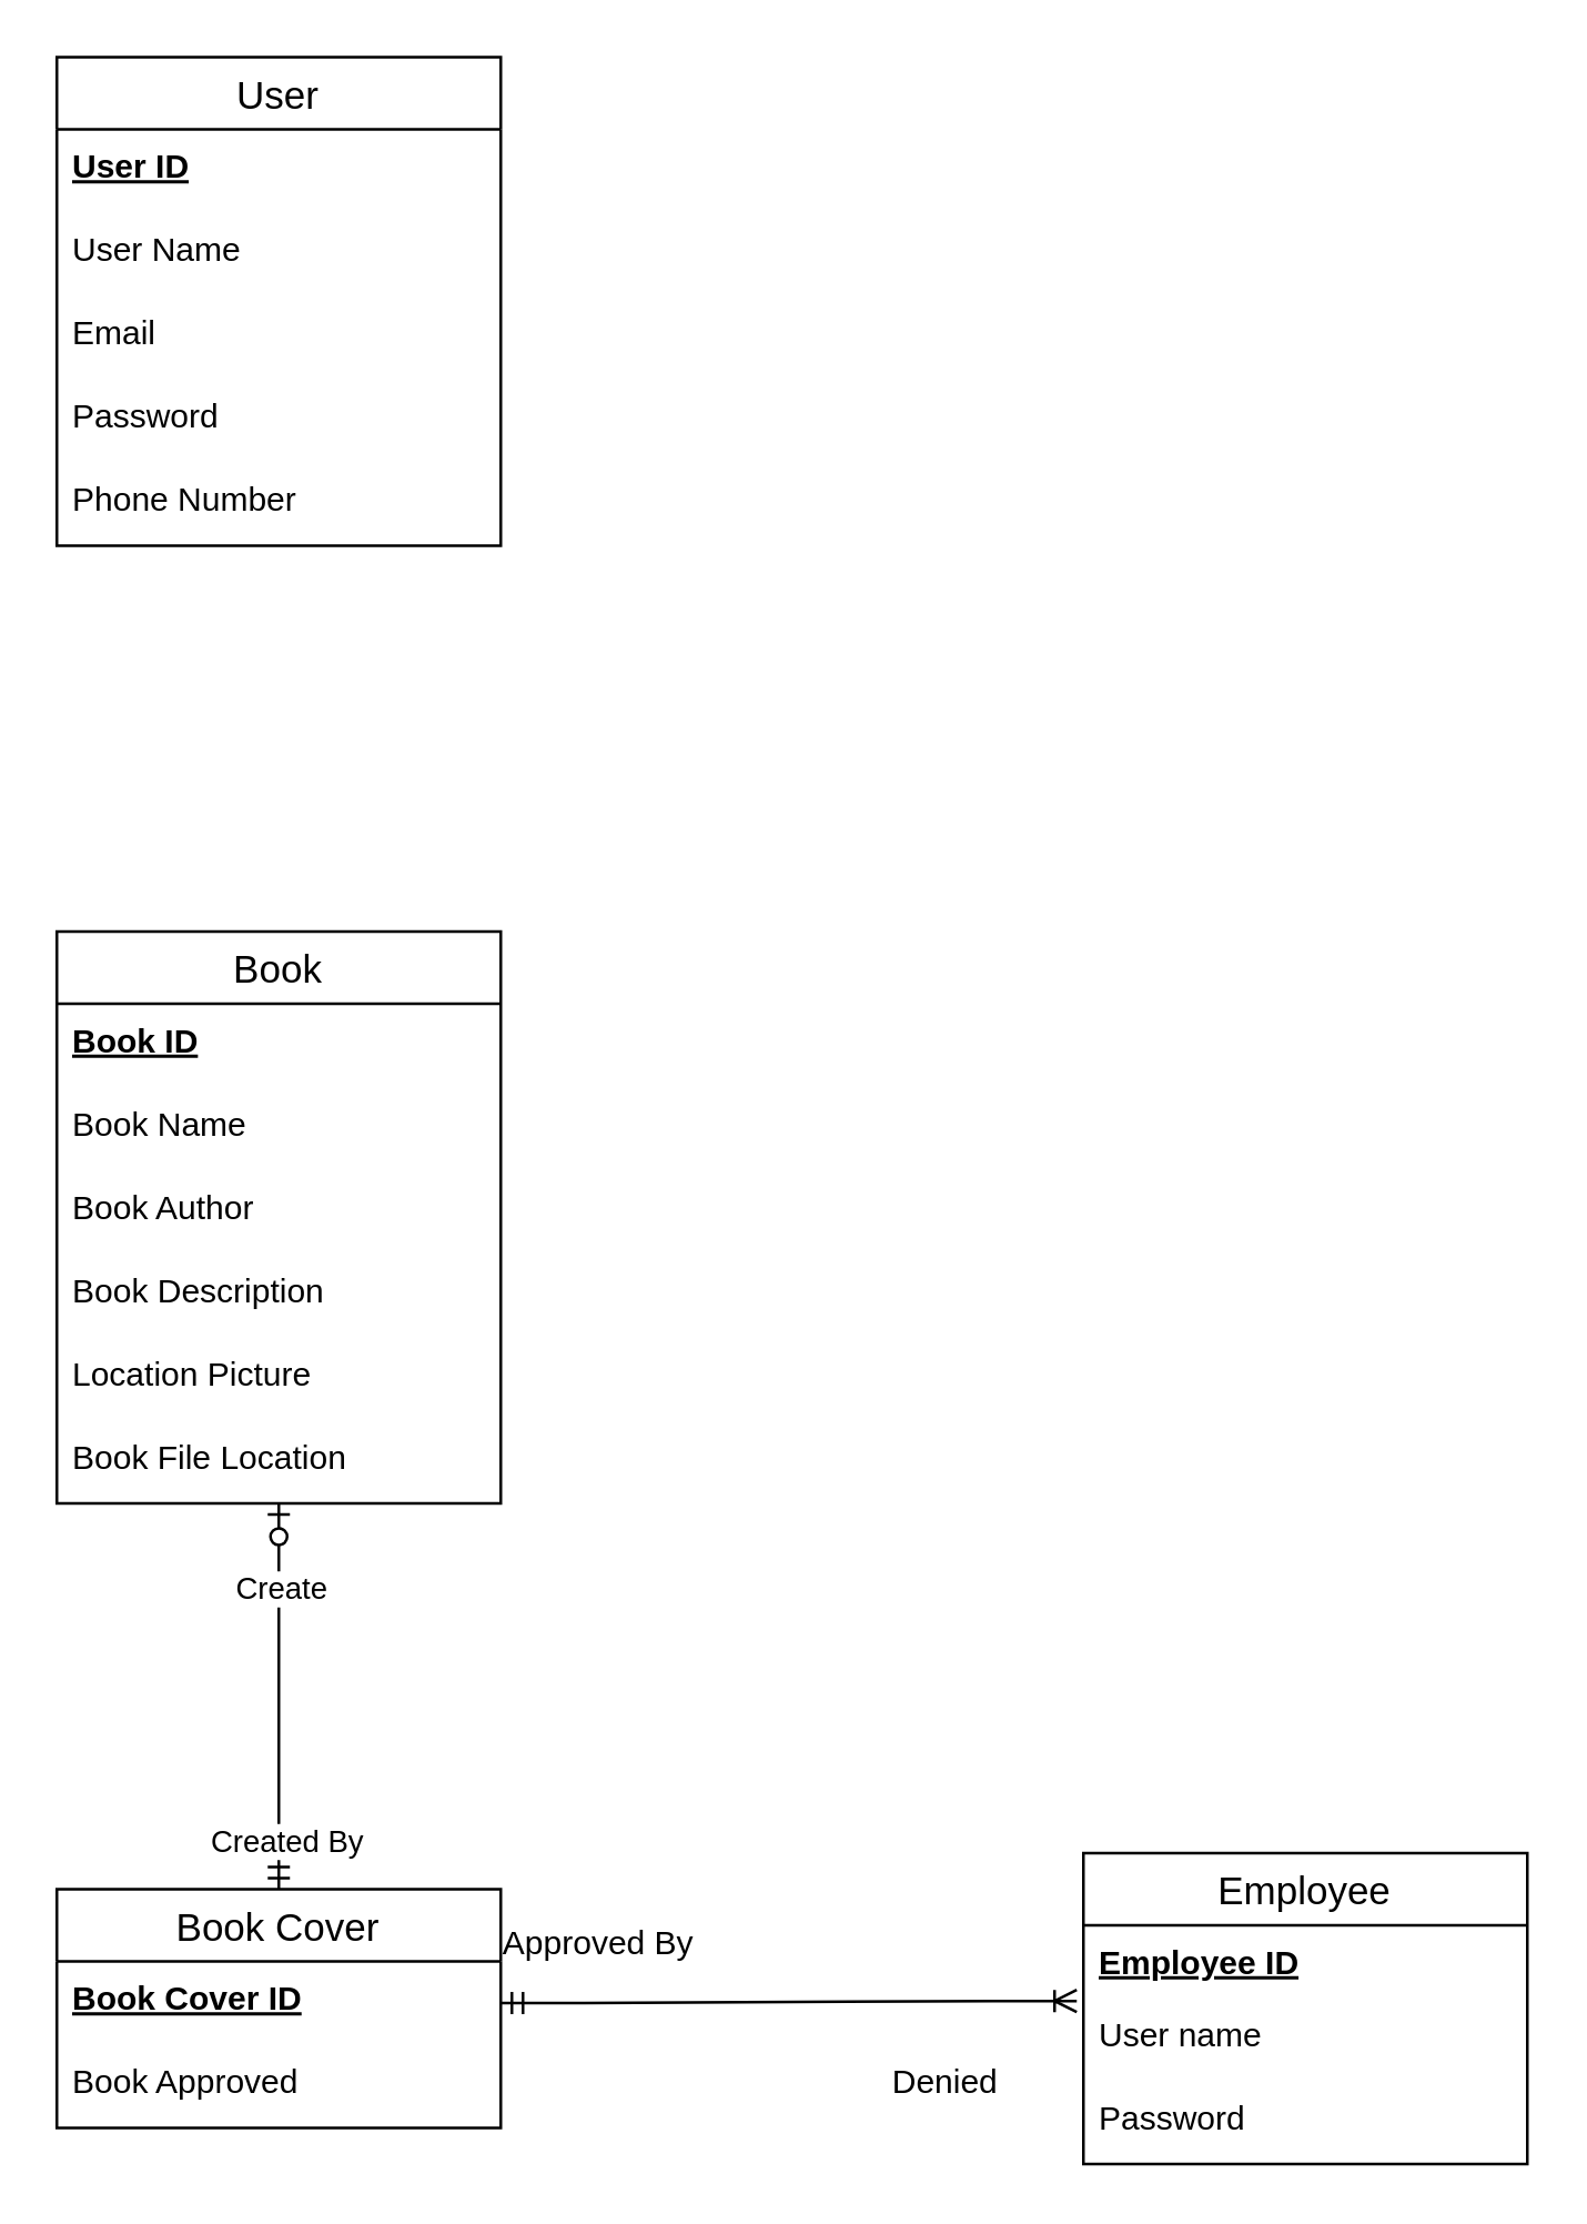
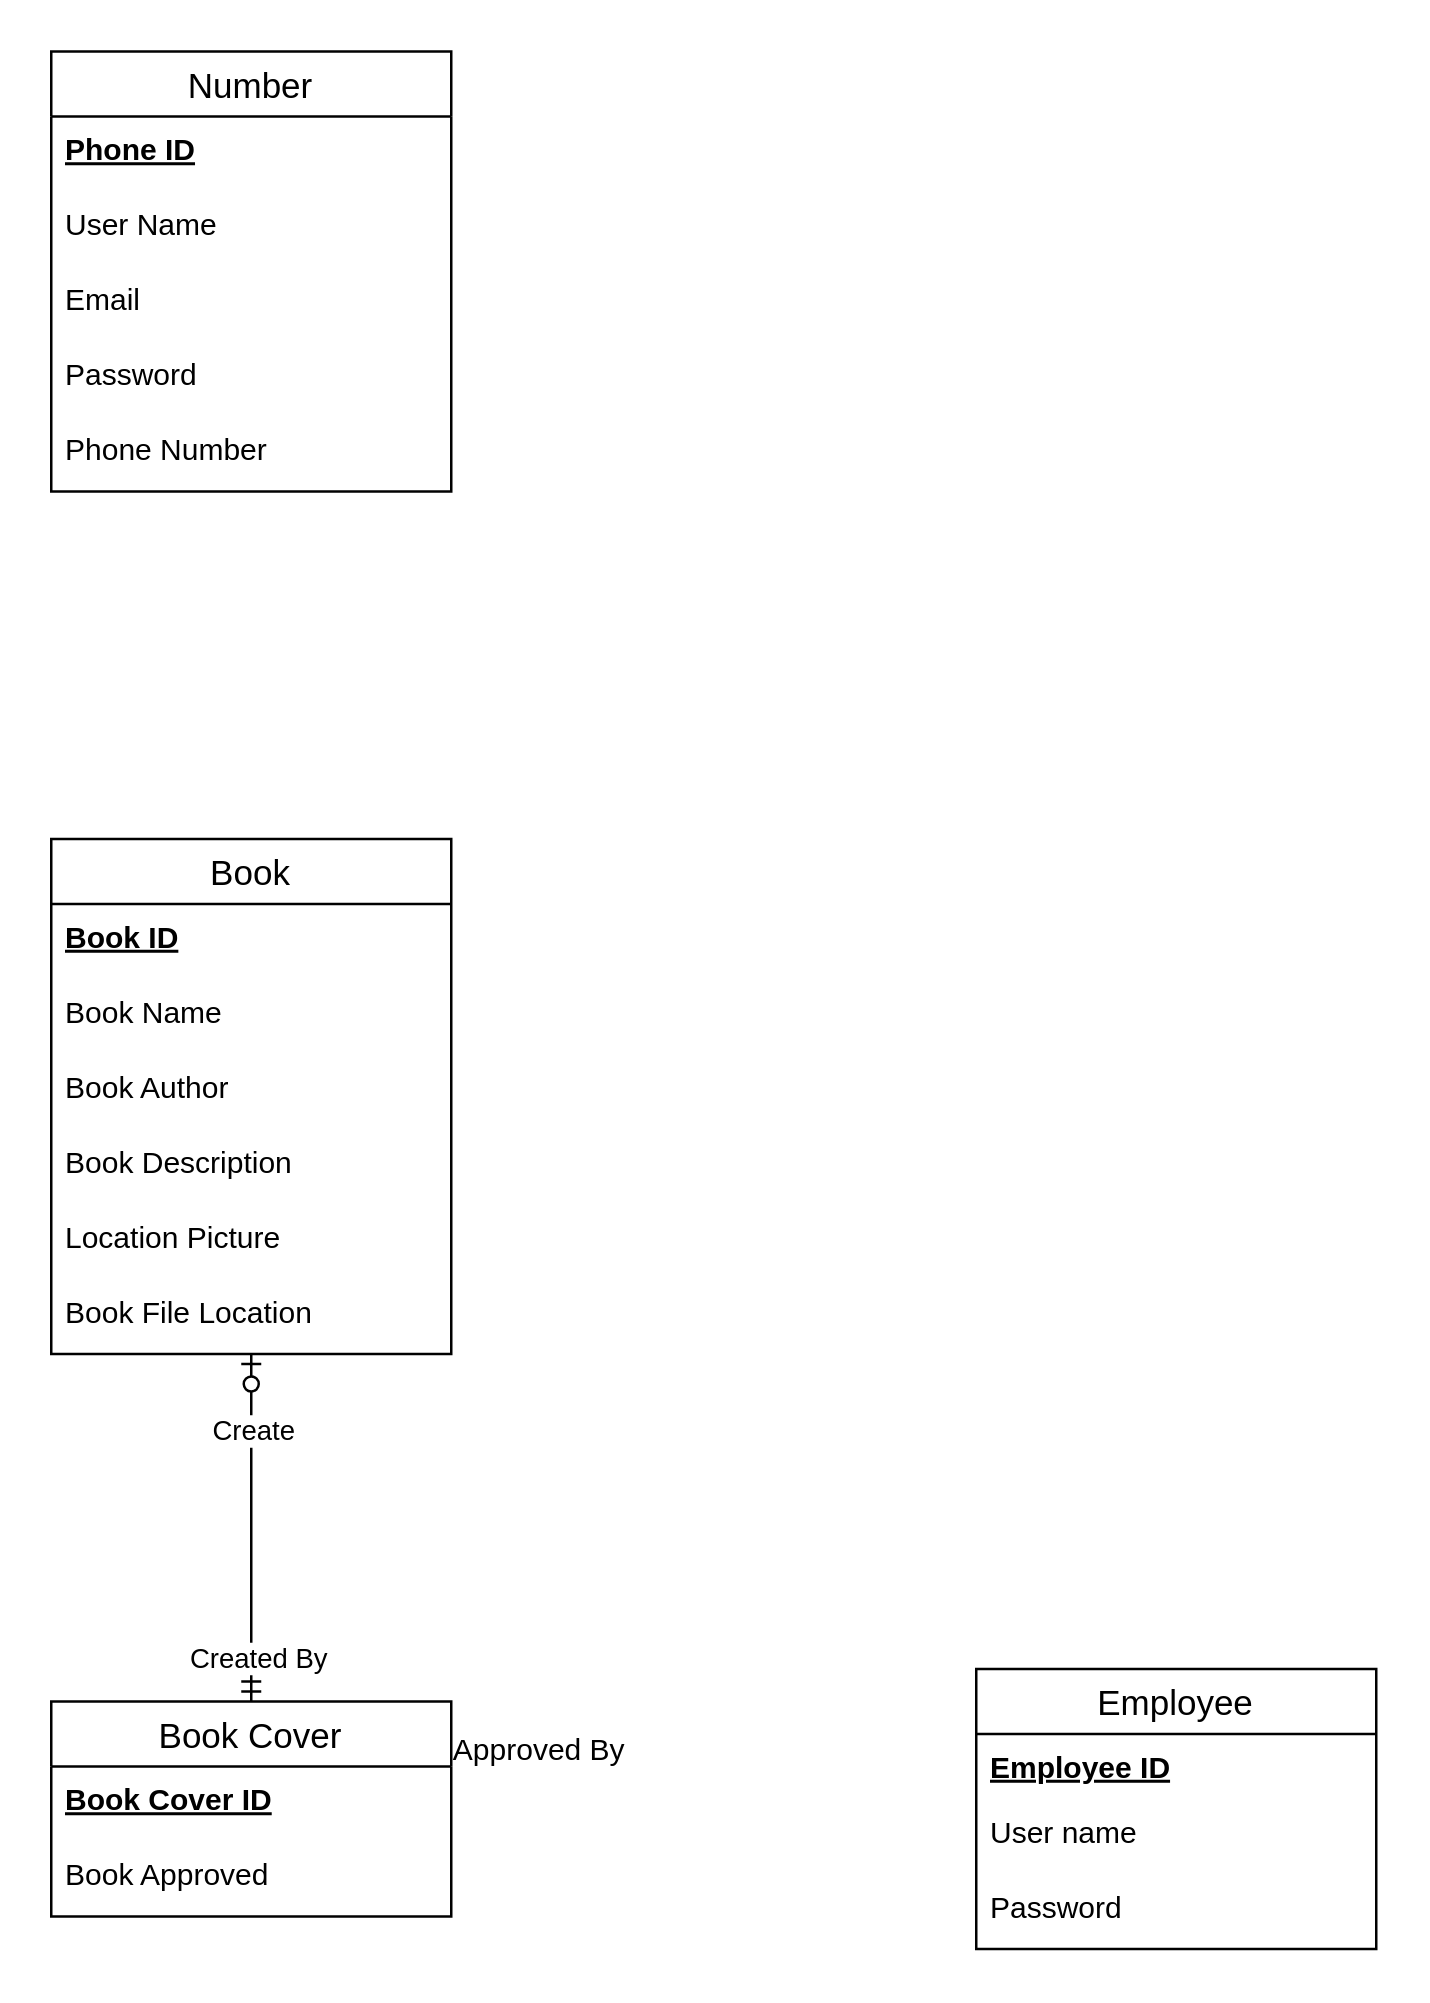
  <mxCell id="0" />
  <mxCell id="1" parent="0" />
- <mxCell id="2" value="User" style="swimlane;fontStyle=0;childLayout=stackLayout;horizontal=1;startSize=26;horizontalStack=0;resizeParent=1;resizeParentMax=0;resizeLast=0;collapsible=1;marginBottom=0;align=center;fontSize=14;" vertex="1" parent="1"><mxGeometry x="20" y="20" width="160" height="176" as="geometry" /></mxCell>
- <mxCell id="3" value="User ID" style="text;strokeColor=none;fillColor=none;spacingLeft=4;spacingRight=4;overflow=hidden;rotatable=0;points=[[0,0.5],[1,0.5]];portConstraint=eastwest;fontSize=12;fontStyle=5" vertex="1" parent="2"><mxGeometry y="26" width="160" height="30" as="geometry" /></mxCell>
+ <mxCell id="2" value="Number" style="swimlane;fontStyle=0;childLayout=stackLayout;horizontal=1;startSize=26;horizontalStack=0;resizeParent=1;resizeParentMax=0;resizeLast=0;collapsible=1;marginBottom=0;align=center;fontSize=14;" vertex="1" parent="1"><mxGeometry x="20" y="20" width="160" height="176" as="geometry" /></mxCell>
+ <mxCell id="3" value="Phone ID" style="text;strokeColor=none;fillColor=none;spacingLeft=4;spacingRight=4;overflow=hidden;rotatable=0;points=[[0,0.5],[1,0.5]];portConstraint=eastwest;fontSize=12;fontStyle=5" vertex="1" parent="2"><mxGeometry y="26" width="160" height="30" as="geometry" /></mxCell>
  <mxCell id="4" value="User Name " style="text;strokeColor=none;fillColor=none;spacingLeft=4;spacingRight=4;overflow=hidden;rotatable=0;points=[[0,0.5],[1,0.5]];portConstraint=eastwest;fontSize=12;" vertex="1" parent="2"><mxGeometry y="56" width="160" height="30" as="geometry" /></mxCell>
  <mxCell id="5" value="Email" style="text;strokeColor=none;fillColor=none;spacingLeft=4;spacingRight=4;overflow=hidden;rotatable=0;points=[[0,0.5],[1,0.5]];portConstraint=eastwest;fontSize=12;" vertex="1" parent="2"><mxGeometry y="86" width="160" height="30" as="geometry" /></mxCell>
  <mxCell id="6" value="Password" style="text;strokeColor=none;fillColor=none;spacingLeft=4;spacingRight=4;overflow=hidden;rotatable=0;points=[[0,0.5],[1,0.5]];portConstraint=eastwest;fontSize=12;" vertex="1" parent="2"><mxGeometry y="116" width="160" height="30" as="geometry" /></mxCell>
  <mxCell id="7" value="Phone Number" style="text;strokeColor=none;fillColor=none;spacingLeft=4;spacingRight=4;overflow=hidden;rotatable=0;points=[[0,0.5],[1,0.5]];portConstraint=eastwest;fontSize=12;" vertex="1" parent="2"><mxGeometry y="146" width="160" height="30" as="geometry" /></mxCell>
  <mxCell id="8" value="Book Cover" style="swimlane;fontStyle=0;childLayout=stackLayout;horizontal=1;startSize=26;horizontalStack=0;resizeParent=1;resizeParentMax=0;resizeLast=0;collapsible=1;marginBottom=0;align=center;fontSize=14;" vertex="1" parent="1"><mxGeometry x="20" y="680" width="160" height="86" as="geometry" /></mxCell>
  <mxCell id="9" value="Book Cover ID" style="text;strokeColor=none;fillColor=none;spacingLeft=4;spacingRight=4;overflow=hidden;rotatable=0;points=[[0,0.5],[1,0.5]];portConstraint=eastwest;fontSize=12;fontStyle=5" vertex="1" parent="8"><mxGeometry y="26" width="160" height="30" as="geometry" /></mxCell>
  <mxCell id="10" value="Book Approved" style="text;strokeColor=none;fillColor=none;spacingLeft=4;spacingRight=4;overflow=hidden;rotatable=0;points=[[0,0.5],[1,0.5]];portConstraint=eastwest;fontSize=12;" vertex="1" parent="8"><mxGeometry y="56" width="160" height="30" as="geometry" /></mxCell>
  <mxCell id="11" value="Book" style="swimlane;fontStyle=0;childLayout=stackLayout;horizontal=1;startSize=26;horizontalStack=0;resizeParent=1;resizeParentMax=0;resizeLast=0;collapsible=1;marginBottom=0;align=center;fontSize=14;" vertex="1" parent="1"><mxGeometry x="20" y="335" width="160" height="206" as="geometry" /></mxCell>
  <mxCell id="12" value="Book ID" style="text;strokeColor=none;fillColor=none;spacingLeft=4;spacingRight=4;overflow=hidden;rotatable=0;points=[[0,0.5],[1,0.5]];portConstraint=eastwest;fontSize=12;fontStyle=5" vertex="1" parent="11"><mxGeometry y="26" width="160" height="30" as="geometry" /></mxCell>
  <mxCell id="13" value="Book Name" style="text;strokeColor=none;fillColor=none;spacingLeft=4;spacingRight=4;overflow=hidden;rotatable=0;points=[[0,0.5],[1,0.5]];portConstraint=eastwest;fontSize=12;" vertex="1" parent="11"><mxGeometry y="56" width="160" height="30" as="geometry" /></mxCell>
  <mxCell id="14" value="Book Author" style="text;strokeColor=none;fillColor=none;spacingLeft=4;spacingRight=4;overflow=hidden;rotatable=0;points=[[0,0.5],[1,0.5]];portConstraint=eastwest;fontSize=12;" vertex="1" parent="11"><mxGeometry y="86" width="160" height="30" as="geometry" /></mxCell>
  <mxCell id="15" value="Book Description" style="text;strokeColor=none;fillColor=none;spacingLeft=4;spacingRight=4;overflow=hidden;rotatable=0;points=[[0,0.5],[1,0.5]];portConstraint=eastwest;fontSize=12;" vertex="1" parent="11"><mxGeometry y="116" width="160" height="30" as="geometry" /></mxCell>
  <mxCell id="16" value="Location Picture" style="text;strokeColor=none;fillColor=none;spacingLeft=4;spacingRight=4;overflow=hidden;rotatable=0;points=[[0,0.5],[1,0.5]];portConstraint=eastwest;fontSize=12;" vertex="1" parent="11"><mxGeometry y="146" width="160" height="30" as="geometry" /></mxCell>
  <mxCell id="17" value="Book File Location" style="text;strokeColor=none;fillColor=none;spacingLeft=4;spacingRight=4;overflow=hidden;rotatable=0;points=[[0,0.5],[1,0.5]];portConstraint=eastwest;fontSize=12;" vertex="1" parent="11"><mxGeometry y="176" width="160" height="30" as="geometry" /></mxCell>
  <mxCell id="18" value="Employee" style="swimlane;fontStyle=0;childLayout=stackLayout;horizontal=1;startSize=26;horizontalStack=0;resizeParent=1;resizeParentMax=0;resizeLast=0;collapsible=1;marginBottom=0;align=center;fontSize=14;" vertex="1" parent="1"><mxGeometry x="390" y="667" width="160" height="112" as="geometry" /></mxCell>
  <mxCell id="19" value="Employee ID" style="text;strokeColor=none;fillColor=none;spacingLeft=4;spacingRight=4;overflow=hidden;rotatable=0;points=[[0,0.5],[1,0.5]];portConstraint=eastwest;fontSize=12;fontStyle=5" vertex="1" parent="18"><mxGeometry y="26" width="160" height="26" as="geometry" /></mxCell>
  <mxCell id="20" value="User name" style="text;strokeColor=none;fillColor=none;spacingLeft=4;spacingRight=4;overflow=hidden;rotatable=0;points=[[0,0.5],[1,0.5]];portConstraint=eastwest;fontSize=12;" vertex="1" parent="18"><mxGeometry y="52" width="160" height="30" as="geometry" /></mxCell>
  <mxCell id="21" value="Password" style="text;strokeColor=none;fillColor=none;spacingLeft=4;spacingRight=4;overflow=hidden;rotatable=0;points=[[0,0.5],[1,0.5]];portConstraint=eastwest;fontSize=12;" vertex="1" parent="18"><mxGeometry y="82" width="160" height="30" as="geometry" /></mxCell>
  <mxCell id="22" value="" style="fontSize=12;html=1;endArrow=ERzeroToOne;startArrow=ERmandOne;rounded=0;exitX=0.5;exitY=0;exitDx=0;exitDy=0;" edge="1" parent="1" source="8" target="17"><mxGeometry width="100" height="100" relative="1" as="geometry"><mxPoint x="60" y="670" as="sourcePoint" /><mxPoint x="140" y="580" as="targetPoint" /><Array as="points" /></mxGeometry></mxCell>
  <mxCell id="23" value="Create" style="edgeLabel;html=1;align=center;verticalAlign=middle;resizable=0;points=[];" vertex="1" connectable="0" parent="22"><mxGeometry x="0.572" relative="1" as="geometry"><mxPoint as="offset" /></mxGeometry></mxCell>
  <mxCell id="24" value="Created By" style="edgeLabel;html=1;align=center;verticalAlign=middle;resizable=0;points=[];" vertex="1" connectable="0" parent="22"><mxGeometry x="-0.738" y="-2" relative="1" as="geometry"><mxPoint as="offset" /></mxGeometry></mxCell>
- <mxCell id="25" value="" style="edgeStyle=entityRelationEdgeStyle;fontSize=12;html=1;endArrow=ERoneToMany;startArrow=ERmandOne;rounded=0;exitX=1;exitY=0.5;exitDx=0;exitDy=0;entryX=-0.015;entryY=1.049;entryDx=0;entryDy=0;entryPerimeter=0;" edge="1" parent="1" source="9" target="19"><mxGeometry width="100" height="100" relative="1" as="geometry"><mxPoint x="200" y="820" as="sourcePoint" /><mxPoint x="300" y="720" as="targetPoint" /></mxGeometry></mxCell>
- <mxCell id="26" value="Denied" style="text;html=1;align=center;verticalAlign=middle;resizable=0;points=[];autosize=1;strokeColor=none;fillColor=none;" vertex="1" parent="1"><mxGeometry x="315" y="740" width="50" height="20" as="geometry" /></mxCell>
  <mxCell id="27" value="Approved By" style="text;html=1;align=center;verticalAlign=middle;resizable=0;points=[];autosize=1;strokeColor=none;fillColor=none;" vertex="1" parent="1"><mxGeometry x="175" y="690" width="80" height="20" as="geometry" /></mxCell>
